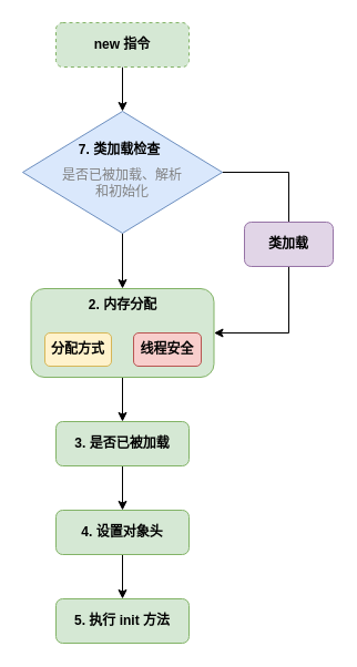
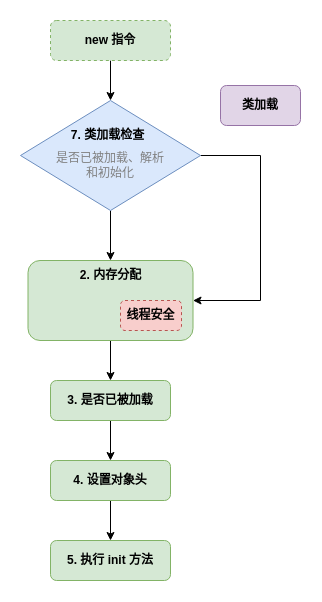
  <mxCell id="0" />
  <mxCell id="1" parent="0" />
  <mxCell id="2" style="edgeStyle=orthogonalEdgeStyle;rounded=0;orthogonalLoop=1;jettySize=auto;html=1;exitX=0.5;exitY=1;exitDx=0;exitDy=0;entryX=0.5;entryY=0;entryDx=0;entryDy=0;" edge="1" parent="1" source="3" target="6"><mxGeometry relative="1" as="geometry" /></mxCell>
  <mxCell id="3" value="&lt;b&gt;&lt;font&gt;new 指令&lt;/font&gt;&lt;/b&gt;" style="rounded=1;whiteSpace=wrap;html=1;fillColor=#d5e8d4;strokeColor=#82b366;fontColor=#000000;dashed=1;" vertex="1" parent="1"><mxGeometry x="50" y="20" width="120" height="40" as="geometry" /></mxCell>
  <mxCell id="4" style="edgeStyle=orthogonalEdgeStyle;rounded=0;orthogonalLoop=1;jettySize=auto;html=1;exitX=0.5;exitY=1;exitDx=0;exitDy=0;entryX=0.5;entryY=0;entryDx=0;entryDy=0;" edge="1" parent="1" source="6" target="8"><mxGeometry relative="1" as="geometry" /></mxCell>
  <mxCell id="5" style="edgeStyle=orthogonalEdgeStyle;rounded=0;orthogonalLoop=1;jettySize=auto;html=1;exitX=1;exitY=0.5;exitDx=0;exitDy=0;entryX=1;entryY=0.5;entryDx=0;entryDy=0;" edge="1" parent="1" source="6" target="8"><mxGeometry relative="1" as="geometry"><mxPoint x="280" y="290" as="targetPoint" /><Array as="points"><mxPoint x="260" y="155" /><mxPoint x="260" y="300" /></Array></mxGeometry></mxCell>
  <mxCell id="6" value="" style="rhombus;whiteSpace=wrap;html=1;fontStyle=1;fillColor=#dae8fc;strokeColor=#6c8ebf;fontColor=#808080;" vertex="1" parent="1"><mxGeometry x="20" y="100" width="180" height="110" as="geometry" /></mxCell>
  <mxCell id="7" style="edgeStyle=orthogonalEdgeStyle;rounded=0;orthogonalLoop=1;jettySize=auto;html=1;exitX=0.5;exitY=1;exitDx=0;exitDy=0;entryX=0.5;entryY=0;entryDx=0;entryDy=0;" edge="1" parent="1" source="8" target="16"><mxGeometry relative="1" as="geometry" /></mxCell>
  <mxCell id="8" value="" style="rounded=1;whiteSpace=wrap;html=1;fillColor=#d5e8d4;strokeColor=#82b366;" vertex="1" parent="1"><mxGeometry x="27.5" y="260" width="165" height="80" as="geometry" /></mxCell>
- <mxCell id="9" value="类加载" style="rounded=1;whiteSpace=wrap;html=1;fontStyle=1;fillColor=#e1d5e7;strokeColor=#9673a6;" vertex="1" parent="1"><mxGeometry x="220" y="200" width="80" height="40" as="geometry" /></mxCell>
+ <mxCell id="9" value="类加载" style="rounded=1;whiteSpace=wrap;html=1;fontStyle=1;fillColor=#e1d5e7;strokeColor=#9673a6;" vertex="1" parent="1"><mxGeometry x="220" y="85" width="80" height="40" as="geometry" /></mxCell>
  <mxCell id="10" value="7. 类加载检查" style="text;html=1;strokeColor=none;fillColor=none;align=center;verticalAlign=middle;whiteSpace=wrap;rounded=0;fontStyle=1;fontColor=#000000;" vertex="1" parent="1"><mxGeometry x="60" y="120" width="95" height="30" as="geometry" /></mxCell>
  <mxCell id="11" value="2. 内存分配" style="text;html=1;strokeColor=none;fillColor=none;align=center;verticalAlign=middle;whiteSpace=wrap;rounded=0;fontStyle=1" vertex="1" parent="1"><mxGeometry x="73.75" y="260" width="72.5" height="30" as="geometry" /></mxCell>
  <mxCell id="12" value="是否已被加载、解析和初始化" style="text;html=1;strokeColor=none;fillColor=none;align=center;verticalAlign=middle;whiteSpace=wrap;rounded=0;fontColor=#808080;" vertex="1" parent="1"><mxGeometry x="55" y="150" width="110" height="30" as="geometry" /></mxCell>
- <mxCell id="13" value="线程安全" style="rounded=1;whiteSpace=wrap;html=1;fillColor=#f8cecc;strokeColor=#b85450;fontStyle=1" vertex="1" parent="1"><mxGeometry x="120" y="300" width="61" height="30" as="geometry" /></mxCell>
- <mxCell id="14" value="分配方式" style="rounded=1;whiteSpace=wrap;html=1;fillColor=#fff2cc;strokeColor=#d6b656;fontStyle=1" vertex="1" parent="1"><mxGeometry x="40" y="300" width="60" height="30" as="geometry" /></mxCell>
+ <mxCell id="13" value="线程安全" style="rounded=1;whiteSpace=wrap;html=1;fillColor=#f8cecc;strokeColor=#b85450;fontStyle=1;dashed=1;" vertex="1" parent="1"><mxGeometry x="120" y="300" width="61" height="30" as="geometry" /></mxCell>
  <mxCell id="15" style="edgeStyle=orthogonalEdgeStyle;rounded=0;orthogonalLoop=1;jettySize=auto;html=1;exitX=0.5;exitY=1;exitDx=0;exitDy=0;entryX=0.5;entryY=0;entryDx=0;entryDy=0;" edge="1" parent="1" source="16" target="18"><mxGeometry relative="1" as="geometry" /></mxCell>
  <mxCell id="16" value="3. 是否已被加载" style="rounded=1;whiteSpace=wrap;html=1;fontStyle=1;fillColor=#d5e8d4;strokeColor=#82b366;" vertex="1" parent="1"><mxGeometry x="50" y="380" width="120" height="40" as="geometry" /></mxCell>
  <mxCell id="17" style="edgeStyle=orthogonalEdgeStyle;rounded=0;orthogonalLoop=1;jettySize=auto;html=1;exitX=0.5;exitY=1;exitDx=0;exitDy=0;entryX=0.5;entryY=0;entryDx=0;entryDy=0;" edge="1" parent="1" source="18" target="19"><mxGeometry relative="1" as="geometry" /></mxCell>
  <mxCell id="18" value="4. 设置对象头" style="rounded=1;whiteSpace=wrap;html=1;fillColor=#d5e8d4;strokeColor=#82b366;fontStyle=1" vertex="1" parent="1"><mxGeometry x="50" y="460" width="120" height="40" as="geometry" /></mxCell>
  <mxCell id="19" value="5. 执行 init 方法" style="rounded=1;whiteSpace=wrap;html=1;fillColor=#d5e8d4;strokeColor=#82b366;fontStyle=1" vertex="1" parent="1"><mxGeometry x="50" y="540" width="120" height="40" as="geometry" /></mxCell>
